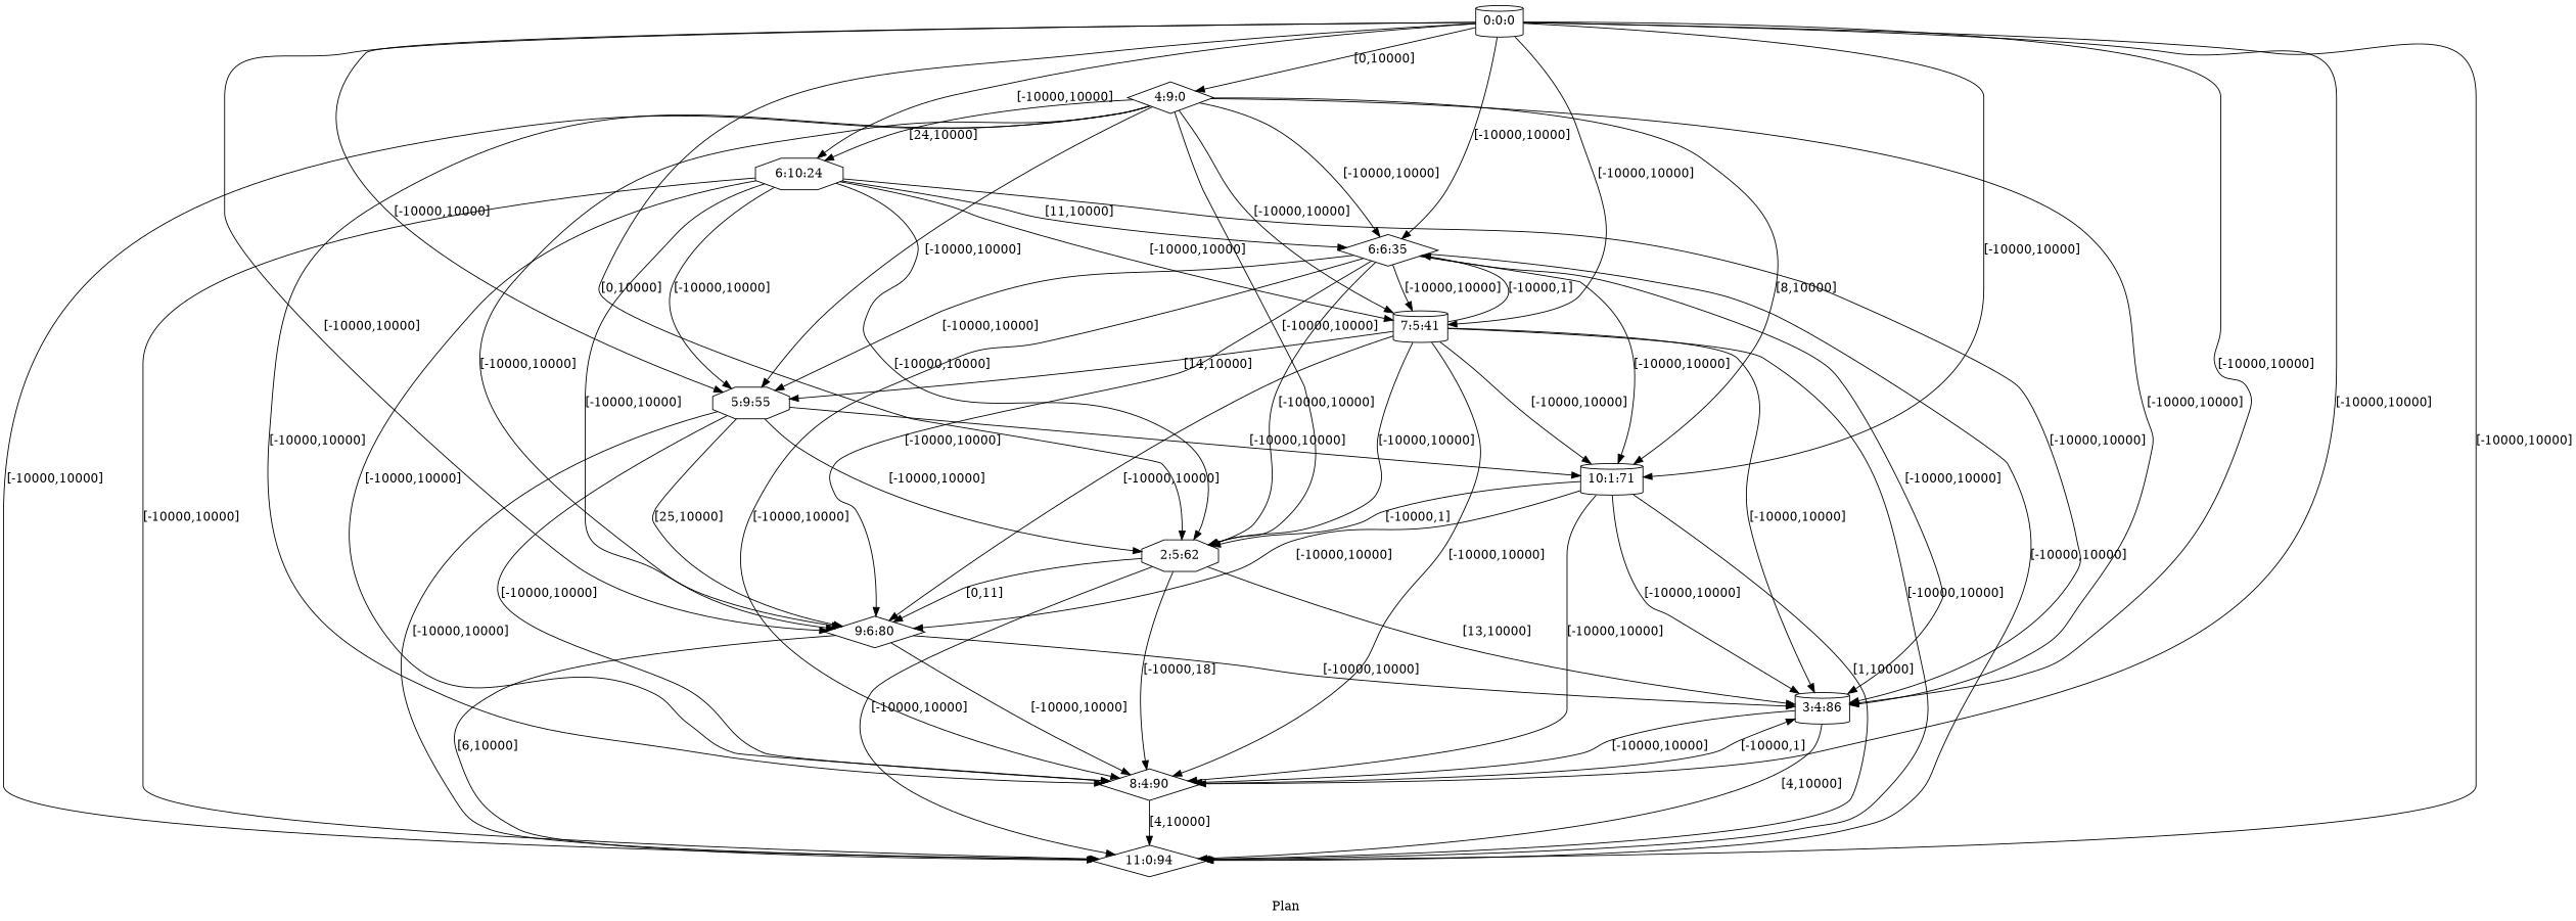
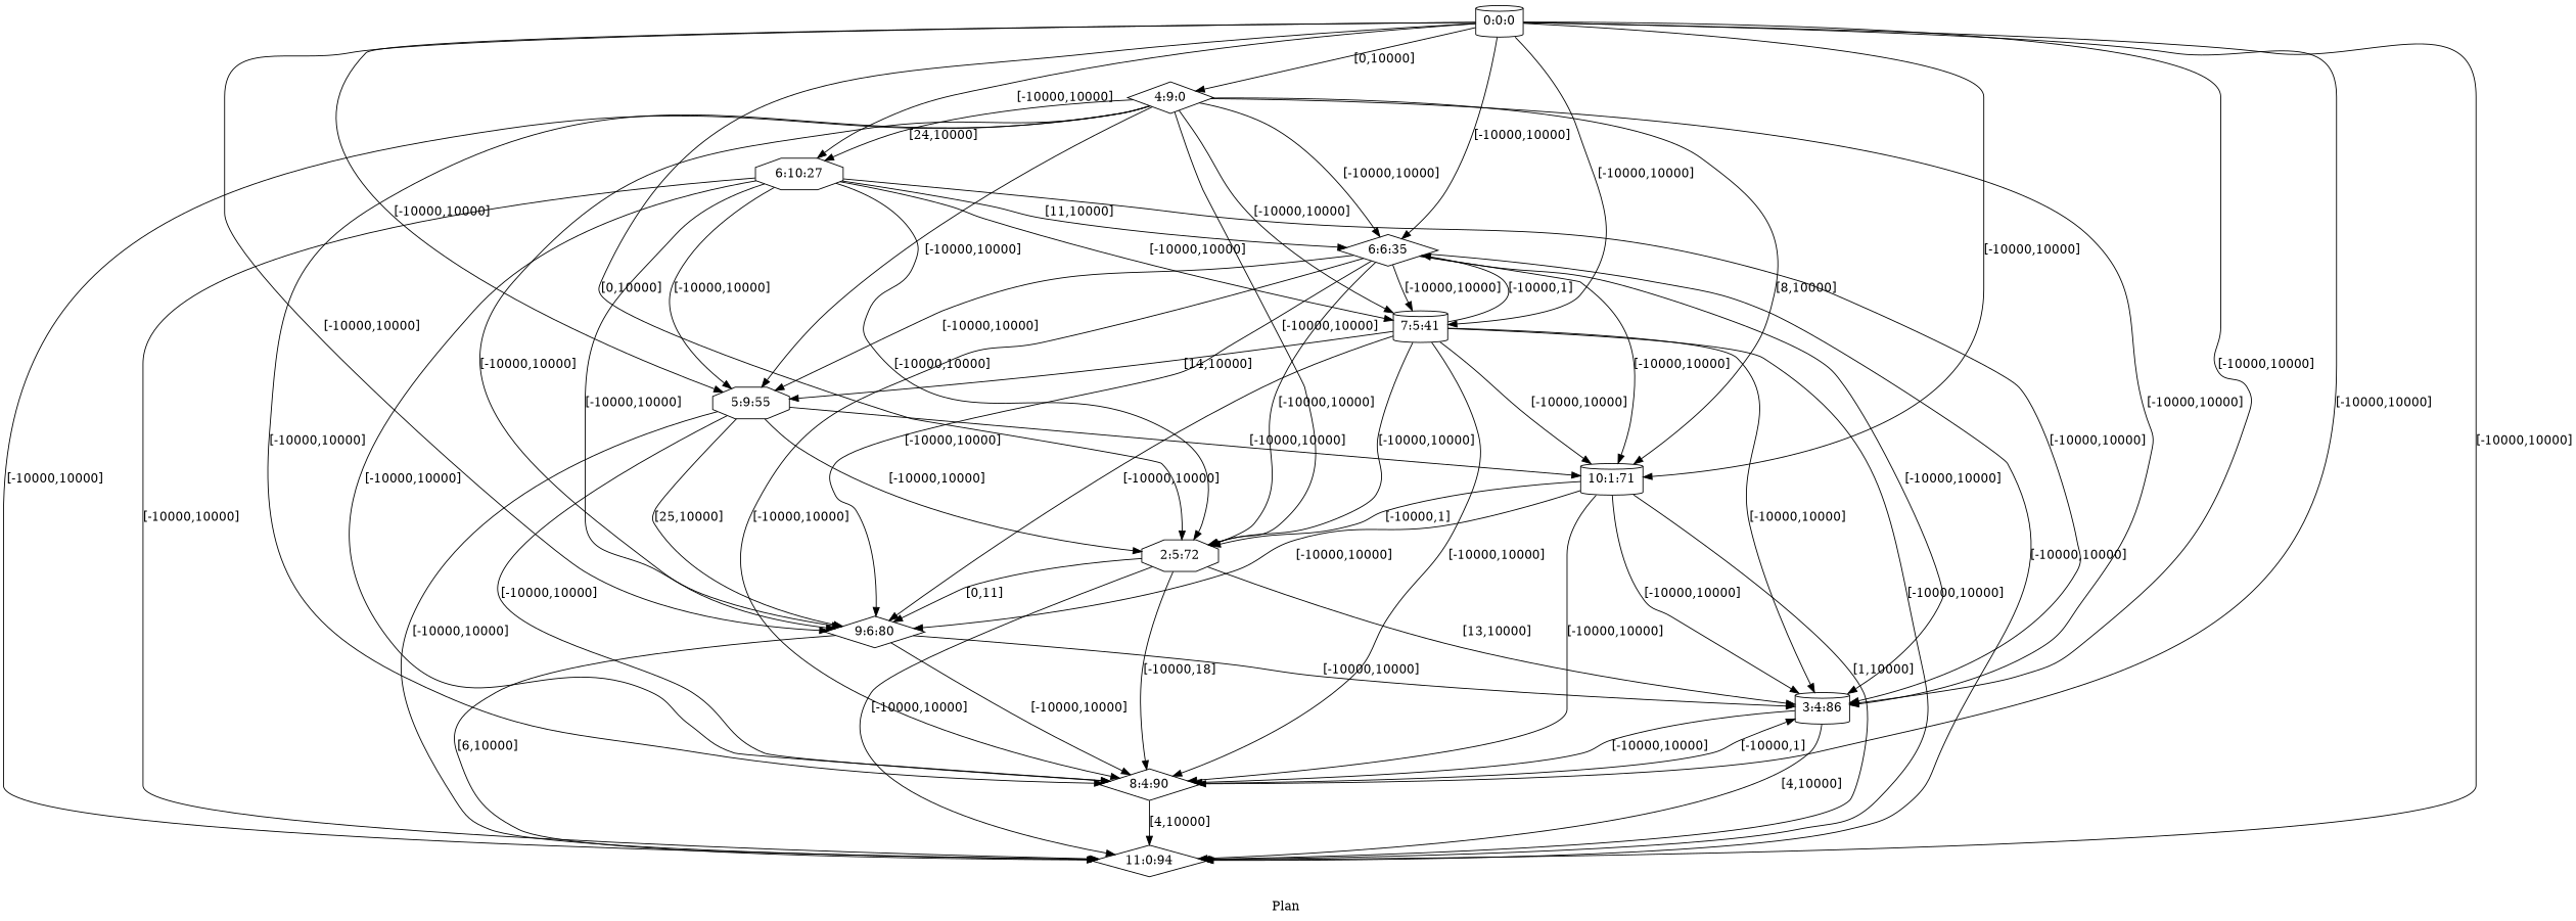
  digraph {
    fldt=0.400531
    label="Plan "
    nodesep=.45
    rankdir=TB
    node [shape=diamond]
    "0:0:0" [shape=cylinder]
    n2 [label="4:9:0"]
-   "2:5:72" [shape=octagon label="2:5:62"]
+   "2:5:72" [shape=octagon]
    "3:4:86" [shape=cylinder]
    n5 [label="6:6:35"]
    "5:9:55" [shape=octagon]
-   "6:10:24" [shape=octagon]
+   "6:10:24" [shape=octagon label="6:10:27"]
    "7:5:41" [shape=cylinder]
    "8:4:90"
    "9:6:80"
    "10:1:71" [shape=cylinder]
    "11:0:94"
    "0:0:0" -> n2 [label="[0,10000]"]
    "0:0:0" -> "2:5:72" [label="[0,10000]"]
    "0:0:0" -> "3:4:86" [label="[-10000,10000]"]
    "0:0:0" -> n5 [label="[-10000,10000]"]
    "0:0:0" -> "5:9:55" [label="[-10000,10000]"]
    "0:0:0" -> "6:10:24" [label="[-10000,10000]"]
    "0:0:0" -> "7:5:41" [label="[-10000,10000]"]
    "0:0:0" -> "8:4:90" [label="[-10000,10000]"]
    "0:0:0" -> "9:6:80" [label="[-10000,10000]"]
    "0:0:0" -> "10:1:71" [label="[-10000,10000]"]
    "0:0:0" -> "11:0:94" [label="[-10000,10000]"]
    n2 -> "2:5:72" [label="[-10000,10000]"]
    n2 -> "3:4:86" [label="[-10000,10000]"]
    n2 -> n5 [label="[-10000,10000]"]
    n2 -> "5:9:55" [label="[-10000,10000]"]
    n2 -> "6:10:24" [label="[24,10000]"]
    n2 -> "7:5:41" [label="[-10000,10000]"]
    n2 -> "8:4:90" [label="[-10000,10000]"]
    n2 -> "9:6:80" [label="[-10000,10000]"]
    n2 -> "10:1:71" [label="[8,10000]"]
    n2 -> "11:0:94" [label="[-10000,10000]"]
    "2:5:72" -> "3:4:86" [label="[13,10000]"]
    "2:5:72" -> "8:4:90" [label="[-10000,18]"]
    "2:5:72" -> "9:6:80" [label="[0,11]"]
    "2:5:72" -> "11:0:94" [label="[-10000,10000]"]
    "3:4:86" -> "8:4:90" [label="[-10000,10000]"]
    "3:4:86" -> "11:0:94" [label="[4,10000]"]
    n5 -> "2:5:72" [label="[-10000,10000]"]
    n5 -> "3:4:86" [label="[-10000,10000]"]
    n5 -> "5:9:55" [label="[-10000,10000]"]
    n5 -> "7:5:41" [label="[-10000,10000]"]
    n5 -> "8:4:90" [label="[-10000,10000]"]
    n5 -> "9:6:80" [label="[-10000,10000]"]
    n5 -> "10:1:71" [label="[-10000,10000]"]
    n5 -> "11:0:94" [label="[-10000,10000]"]
    "5:9:55" -> "2:5:72" [label="[-10000,10000]"]
    "5:9:55" -> "8:4:90" [label="[-10000,10000]"]
    "5:9:55" -> "9:6:80" [label="[25,10000]"]
    "5:9:55" -> "10:1:71" [label="[-10000,10000]"]
    "5:9:55" -> "11:0:94" [label="[-10000,10000]"]
    "6:10:24" -> "2:5:72" [label="[-10000,10000]"]
    "6:10:24" -> "3:4:86" [label="[-10000,10000]"]
    "6:10:24" -> n5 [label="[11,10000]"]
    "6:10:24" -> "5:9:55" [label="[-10000,10000]"]
    "6:10:24" -> "7:5:41" [label="[-10000,10000]"]
    "6:10:24" -> "8:4:90" [label="[-10000,10000]"]
    "6:10:24" -> "9:6:80" [label="[-10000,10000]"]
    "6:10:24" -> "11:0:94" [label="[-10000,10000]"]
    "7:5:41" -> "2:5:72" [label="[-10000,10000]"]
    "7:5:41" -> "3:4:86" [label="[-10000,10000]"]
    "7:5:41" -> n5 [label="[-10000,1]"]
    "7:5:41" -> "5:9:55" [label="[14,10000]"]
    "7:5:41" -> "8:4:90" [label="[-10000,10000]"]
    "7:5:41" -> "9:6:80" [label="[-10000,10000]"]
    "7:5:41" -> "10:1:71" [label="[-10000,10000]"]
    "7:5:41" -> "11:0:94" [label="[-10000,10000]"]
    "8:4:90" -> "3:4:86" [label="[-10000,1]"]
    "8:4:90" -> "11:0:94" [label="[4,10000]"]
    "9:6:80" -> "3:4:86" [label="[-10000,10000]"]
    "9:6:80" -> "8:4:90" [label="[-10000,10000]"]
    "9:6:80" -> "11:0:94" [label="[6,10000]"]
    "10:1:71" -> "2:5:72" [label="[-10000,1]"]
    "10:1:71" -> "3:4:86" [label="[-10000,10000]"]
    "10:1:71" -> "8:4:90" [label="[-10000,10000]"]
    "10:1:71" -> "9:6:80" [label="[-10000,10000]"]
    "10:1:71" -> "11:0:94" [label="[1,10000]"]
  }
